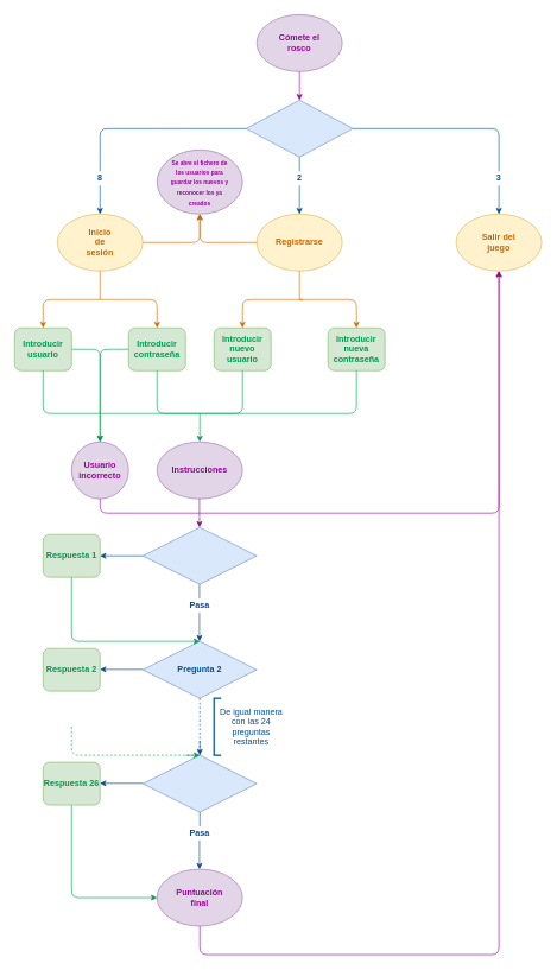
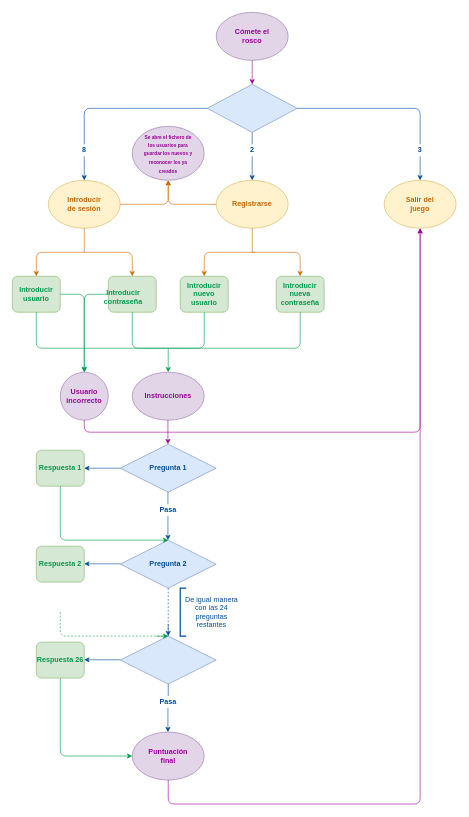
  <mxCell id="0" />
  <mxCell id="1" parent="0" />
  <mxCell id="2" value="" style="ellipse;whiteSpace=wrap;html=1;fillColor=#e1d5e7;strokeColor=#9673a6;" parent="1" vertex="1"><mxGeometry x="360" y="20" width="120" height="80" as="geometry" /></mxCell>
  <mxCell id="3" value="Cómete el rosco" style="text;html=1;strokeColor=none;fillColor=none;align=center;verticalAlign=middle;whiteSpace=wrap;rounded=0;fontStyle=1;fontColor=#990099;labelBorderColor=none;labelBackgroundColor=none;" vertex="1" parent="1"><mxGeometry x="380" y="30" width="80" height="60" as="geometry" /></mxCell>
  <mxCell id="4" value="" style="endArrow=classic;html=1;fontColor=#FFFFFF;exitX=0.5;exitY=1;exitDx=0;exitDy=0;strokeColor=#990099;rounded=1;" edge="1" parent="1" source="2"><mxGeometry width="50" height="50" relative="1" as="geometry"><mxPoint x="410" y="150" as="sourcePoint" /><mxPoint x="420" y="140" as="targetPoint" /><Array as="points" /></mxGeometry></mxCell>
  <mxCell id="5" value="" style="rhombus;whiteSpace=wrap;html=1;labelBackgroundColor=none;fillColor=#dae8fc;strokeColor=#6c8ebf;" vertex="1" parent="1"><mxGeometry x="345" y="140" width="150" height="80" as="geometry" /></mxCell>
  <mxCell id="6" value="" style="ellipse;whiteSpace=wrap;html=1;labelBackgroundColor=none;fillColor=#fff2cc;strokeColor=#d6b656;" vertex="1" parent="1"><mxGeometry x="80" y="300" width="120" height="80" as="geometry" /></mxCell>
  <mxCell id="7" value="&lt;font color=&quot;#004C99&quot;&gt;&lt;b&gt;8&lt;/b&gt;&lt;/font&gt;" style="text;html=1;strokeColor=none;fillColor=none;align=center;verticalAlign=middle;whiteSpace=wrap;rounded=0;labelBackgroundColor=none;fontColor=#990099;" vertex="1" parent="1"><mxGeometry x="120" y="240" width="40" height="20" as="geometry" /></mxCell>
  <mxCell id="8" value="" style="endArrow=none;html=1;strokeColor=#004C99;fontColor=#990099;entryX=0;entryY=0.5;entryDx=0;entryDy=0;exitX=0.5;exitY=0;exitDx=0;exitDy=0;" edge="1" parent="1" source="7" target="5"><mxGeometry width="50" height="50" relative="1" as="geometry"><mxPoint x="140" y="220" as="sourcePoint" /><mxPoint x="260" y="260" as="targetPoint" /><Array as="points"><mxPoint x="140" y="180" /><mxPoint x="240" y="180" /></Array></mxGeometry></mxCell>
  <mxCell id="9" value="" style="endArrow=classic;html=1;strokeColor=#004C99;fontColor=#990099;entryX=0.5;entryY=0;entryDx=0;entryDy=0;" edge="1" parent="1" target="6"><mxGeometry width="50" height="50" relative="1" as="geometry"><mxPoint x="140" y="260" as="sourcePoint" /><mxPoint x="260" y="260" as="targetPoint" /></mxGeometry></mxCell>
  <mxCell id="10" value="" style="endArrow=none;html=1;strokeColor=#004C99;fontColor=#CC6600;entryX=1;entryY=0.5;entryDx=0;entryDy=0;" edge="1" parent="1" target="5"><mxGeometry width="50" height="50" relative="1" as="geometry"><mxPoint x="700" y="240" as="sourcePoint" /><mxPoint x="490" y="260" as="targetPoint" /><Array as="points"><mxPoint x="700" y="180" /></Array></mxGeometry></mxCell>
  <mxCell id="11" value="" style="endArrow=none;html=1;strokeColor=#CC6600;fontColor=#CC6600;entryX=0.5;entryY=1;entryDx=0;entryDy=0;" edge="1" parent="1" target="12"><mxGeometry width="50" height="50" relative="1" as="geometry"><mxPoint x="140" y="420" as="sourcePoint" /><mxPoint x="300" y="340" as="targetPoint" /></mxGeometry></mxCell>
- <mxCell id="12" value="Inicio de sesión" style="text;html=1;strokeColor=none;fillColor=none;align=center;verticalAlign=middle;whiteSpace=wrap;rounded=0;labelBackgroundColor=none;fontColor=#CC6600;fontStyle=1" vertex="1" parent="1"><mxGeometry x="120" y="300" width="40" height="80" as="geometry" /></mxCell>
+ <mxCell id="12" value="Introducir de sesión" style="text;html=1;strokeColor=none;fillColor=none;align=center;verticalAlign=middle;whiteSpace=wrap;rounded=0;labelBackgroundColor=none;fontColor=#CC6600;fontStyle=1" vertex="1" parent="1"><mxGeometry x="120" y="300" width="40" height="80" as="geometry" /></mxCell>
  <mxCell id="13" value="" style="endArrow=classic;html=1;strokeColor=#CC6600;fontColor=#CC6600;" edge="1" parent="1"><mxGeometry width="50" height="50" relative="1" as="geometry"><mxPoint x="140" y="420" as="sourcePoint" /><mxPoint x="60" y="460" as="targetPoint" /><Array as="points"><mxPoint x="60" y="420" /></Array></mxGeometry></mxCell>
  <mxCell id="14" value="" style="endArrow=classic;html=1;strokeColor=#CC6600;fontColor=#CC6600;" edge="1" parent="1"><mxGeometry width="50" height="50" relative="1" as="geometry"><mxPoint x="140" y="420" as="sourcePoint" /><mxPoint x="220" y="460" as="targetPoint" /><Array as="points"><mxPoint x="220" y="420" /></Array></mxGeometry></mxCell>
  <mxCell id="15" value="" style="rounded=1;whiteSpace=wrap;html=1;labelBackgroundColor=none;fillColor=#d5e8d4;strokeColor=#82b366;" vertex="1" parent="1"><mxGeometry y="460" width="80" height="60" as="geometry" x="20" /></mxCell>
  <mxCell id="16" value="" style="rounded=1;whiteSpace=wrap;html=1;labelBackgroundColor=none;fillColor=#d5e8d4;strokeColor=#82b366;" vertex="1" parent="1"><mxGeometry x="180" y="460" width="80" height="60" as="geometry" /></mxCell>
  <mxCell id="17" value="Introducir usuario" style="text;html=1;strokeColor=none;fillColor=none;align=center;verticalAlign=middle;whiteSpace=wrap;rounded=0;labelBackgroundColor=none;fontColor=#00994D;fontStyle=1" vertex="1" parent="1"><mxGeometry y="480" width="80" height="20" as="geometry" x="20" /></mxCell>
- <mxCell id="18" value="Introducir contraseña" style="text;html=1;strokeColor=none;fillColor=none;align=center;verticalAlign=middle;whiteSpace=wrap;rounded=0;labelBackgroundColor=none;fontColor=#00994D;fontStyle=1" vertex="1" parent="1"><mxGeometry x="200" y="480" width="40" height="20" as="geometry" /></mxCell>
+ <mxCell id="18" value="Introducir contraseña" style="text;html=1;strokeColor=none;fillColor=none;align=center;verticalAlign=middle;whiteSpace=wrap;rounded=0;labelBackgroundColor=none;fontColor=#00994D;fontStyle=1" vertex="1" parent="1"><mxGeometry x="185" y="485" width="40" height="20" as="geometry" /></mxCell>
  <mxCell id="19" value="" style="endArrow=classic;html=1;strokeColor=#004C99;fontColor=#004C99;" edge="1" parent="1"><mxGeometry width="50" height="50" relative="1" as="geometry"><mxPoint x="420" y="260" as="sourcePoint" /><mxPoint x="420" y="300" as="targetPoint" /></mxGeometry></mxCell>
  <mxCell id="20" value="" style="ellipse;whiteSpace=wrap;html=1;labelBackgroundColor=none;fillColor=#fff2cc;strokeColor=#d6b656;" vertex="1" parent="1"><mxGeometry x="360" y="300" width="120" height="80" as="geometry" /></mxCell>
  <mxCell id="21" value="&lt;font color=&quot;#CC6600&quot;&gt;&lt;b&gt;Registrarse&lt;/b&gt;&lt;/font&gt;" style="text;html=1;strokeColor=none;fillColor=none;align=center;verticalAlign=middle;whiteSpace=wrap;rounded=0;labelBackgroundColor=none;fontColor=#004C99;" vertex="1" parent="1"><mxGeometry x="400" y="330" width="40" height="20" as="geometry" /></mxCell>
  <mxCell id="22" value="" style="endArrow=none;html=1;strokeColor=#CC6600;fontColor=#004C99;entryX=0.5;entryY=1;entryDx=0;entryDy=0;" edge="1" parent="1" target="20"><mxGeometry width="50" height="50" relative="1" as="geometry"><mxPoint x="420" y="420" as="sourcePoint" /><mxPoint x="300" y="350" as="targetPoint" /></mxGeometry></mxCell>
  <mxCell id="23" value="" style="endArrow=classic;html=1;strokeColor=#CC6600;fontColor=#CC6600;" edge="1" parent="1"><mxGeometry width="50" height="50" relative="1" as="geometry"><mxPoint x="420" y="420" as="sourcePoint" /><mxPoint x="500" y="460" as="targetPoint" /><Array as="points"><mxPoint x="500" y="420" /></Array></mxGeometry></mxCell>
  <mxCell id="24" value="" style="endArrow=classic;html=1;strokeColor=#CC6600;fontColor=#CC6600;entryX=0.5;entryY=0;entryDx=0;entryDy=0;" edge="1" parent="1" target="25"><mxGeometry width="50" height="50" relative="1" as="geometry"><mxPoint x="425" y="420" as="sourcePoint" /><mxPoint x="345" y="460" as="targetPoint" /><Array as="points"><mxPoint x="340" y="420" /></Array></mxGeometry></mxCell>
  <mxCell id="25" value="" style="rounded=1;whiteSpace=wrap;html=1;labelBackgroundColor=none;fillColor=#d5e8d4;strokeColor=#82b366;" vertex="1" parent="1"><mxGeometry x="300" y="460" width="80" height="60" as="geometry" /></mxCell>
  <mxCell id="26" value="" style="rounded=1;whiteSpace=wrap;html=1;labelBackgroundColor=none;fillColor=#d5e8d4;strokeColor=#82b366;" vertex="1" parent="1"><mxGeometry x="460" y="460" width="80" height="60" as="geometry" /></mxCell>
  <mxCell id="27" value="Introducir nuevo usuario" style="text;html=1;strokeColor=none;fillColor=none;align=center;verticalAlign=middle;whiteSpace=wrap;rounded=0;labelBackgroundColor=none;fontColor=#00994D;fontStyle=1" vertex="1" parent="1"><mxGeometry x="300" y="480" width="80" height="20" as="geometry" /></mxCell>
  <mxCell id="28" value="&lt;div align=&quot;center&quot;&gt;Introducir nueva contraseña&lt;/div&gt;" style="text;html=1;strokeColor=none;fillColor=none;align=center;verticalAlign=middle;whiteSpace=wrap;rounded=0;labelBackgroundColor=none;fontColor=#00994D;fontStyle=1" vertex="1" parent="1"><mxGeometry x="480" y="480" width="40" height="20" as="geometry" /></mxCell>
  <mxCell id="29" value="" style="endArrow=none;html=1;strokeColor=#00994D;fontColor=#004C99;exitX=0.5;exitY=1;exitDx=0;exitDy=0;" edge="1" parent="1" source="15"><mxGeometry width="50" height="50" relative="1" as="geometry"><mxPoint x="250" y="520" as="sourcePoint" /><mxPoint x="280" y="580" as="targetPoint" /><Array as="points"><mxPoint x="60" y="580" /></Array></mxGeometry></mxCell>
  <mxCell id="30" value="" style="endArrow=none;html=1;strokeColor=#00994D;fontColor=#004C99;exitX=0.5;exitY=1;exitDx=0;exitDy=0;" edge="1" parent="1" source="16"><mxGeometry width="50" height="50" relative="1" as="geometry"><mxPoint x="250" y="520" as="sourcePoint" /><mxPoint x="280" y="580" as="targetPoint" /><Array as="points"><mxPoint x="220" y="580" /></Array></mxGeometry></mxCell>
  <mxCell id="31" value="" style="endArrow=none;html=1;strokeColor=#00994D;fontColor=#004C99;exitX=0.5;exitY=1;exitDx=0;exitDy=0;" edge="1" parent="1" source="25"><mxGeometry width="50" height="50" relative="1" as="geometry"><mxPoint x="250" y="520" as="sourcePoint" /><mxPoint x="280" y="580" as="targetPoint" /><Array as="points"><mxPoint x="340" y="580" /></Array></mxGeometry></mxCell>
  <mxCell id="32" value="" style="endArrow=none;html=1;strokeColor=#00994D;fontColor=#004C99;entryX=0.5;entryY=1;entryDx=0;entryDy=0;" edge="1" parent="1" target="26"><mxGeometry width="50" height="50" relative="1" as="geometry"><mxPoint x="280" y="580" as="sourcePoint" /><mxPoint x="300" y="470" as="targetPoint" /><Array as="points"><mxPoint x="500" y="580" /></Array></mxGeometry></mxCell>
  <mxCell id="33" value="" style="endArrow=classic;html=1;strokeColor=#00994D;fontColor=#004C99;" edge="1" parent="1"><mxGeometry width="50" height="50" relative="1" as="geometry"><mxPoint x="280" y="580" as="sourcePoint" /><mxPoint x="280" y="620" as="targetPoint" /></mxGeometry></mxCell>
  <mxCell id="34" value="" style="endArrow=none;html=1;strokeColor=#004C99;fontColor=#004C99;exitX=0.5;exitY=1;exitDx=0;exitDy=0;" edge="1" parent="1" source="5"><mxGeometry width="50" height="50" relative="1" as="geometry"><mxPoint x="250" y="260" as="sourcePoint" /><mxPoint x="420" y="240" as="targetPoint" /></mxGeometry></mxCell>
  <mxCell id="35" value="&lt;b&gt;&lt;font color=&quot;#004C99&quot;&gt;2&lt;/font&gt;&lt;/b&gt;" style="text;html=1;strokeColor=none;fillColor=none;align=center;verticalAlign=middle;whiteSpace=wrap;rounded=0;labelBackgroundColor=none;fontColor=#990099;" vertex="1" parent="1"><mxGeometry x="400" y="240" width="40" height="20" as="geometry" /></mxCell>
  <mxCell id="36" value="&lt;font color=&quot;#004C99&quot;&gt;&lt;b&gt;3&lt;/b&gt;&lt;/font&gt;" style="text;html=1;strokeColor=none;fillColor=none;align=center;verticalAlign=middle;whiteSpace=wrap;rounded=0;labelBackgroundColor=none;fontColor=#990099;" vertex="1" parent="1"><mxGeometry x="680" y="240" width="40" height="20" as="geometry" /></mxCell>
  <mxCell id="37" value="" style="endArrow=classic;html=1;strokeColor=#004C99;fontColor=#990099;exitX=0.5;exitY=1;exitDx=0;exitDy=0;" edge="1" parent="1" source="36"><mxGeometry width="50" height="50" relative="1" as="geometry"><mxPoint x="150" y="270" as="sourcePoint" /><mxPoint x="700" y="300" as="targetPoint" /><Array as="points" /></mxGeometry></mxCell>
  <mxCell id="38" value="" style="ellipse;whiteSpace=wrap;html=1;labelBackgroundColor=none;fillColor=#fff2cc;strokeColor=#d6b656;" vertex="1" parent="1"><mxGeometry x="640" y="300" width="120" height="80" as="geometry" /></mxCell>
  <mxCell id="39" value="&lt;font color=&quot;#CC6600&quot;&gt;&lt;b&gt;Salir del juego&lt;/b&gt;&lt;/font&gt;" style="text;html=1;strokeColor=none;fillColor=none;align=center;verticalAlign=middle;whiteSpace=wrap;rounded=0;labelBackgroundColor=none;fontColor=#004C99;" vertex="1" parent="1"><mxGeometry x="670" y="330" width="60" height="20" as="geometry" /></mxCell>
  <mxCell id="40" value="" style="rhombus;whiteSpace=wrap;html=1;labelBackgroundColor=none;fillColor=#dae8fc;strokeColor=#6c8ebf;" vertex="1" parent="1"><mxGeometry x="200" y="740" width="160" height="80" as="geometry" /></mxCell>
+ <mxCell id="41" value="Pregunta 1" style="text;html=1;strokeColor=none;fillColor=none;align=center;verticalAlign=middle;whiteSpace=wrap;rounded=0;labelBackgroundColor=none;fontColor=#004C99;fontStyle=1" vertex="1" parent="1"><mxGeometry x="240" y="770" width="80" height="20" as="geometry" /></mxCell>
  <mxCell id="42" value="" style="ellipse;whiteSpace=wrap;html=1;fillColor=#e1d5e7;strokeColor=#9673a6;" vertex="1" parent="1"><mxGeometry x="220" y="620" width="120" height="80" as="geometry" /></mxCell>
  <mxCell id="43" value="Instrucciones" style="text;html=1;strokeColor=none;fillColor=none;align=center;verticalAlign=middle;whiteSpace=wrap;rounded=0;fontStyle=1;fontColor=#990099;labelBorderColor=none;labelBackgroundColor=none;" vertex="1" parent="1"><mxGeometry x="240" y="630" width="80" height="60" as="geometry" /></mxCell>
  <mxCell id="44" value="" style="endArrow=classic;html=1;fontColor=#FFFFFF;exitX=0.5;exitY=1;exitDx=0;exitDy=0;strokeColor=#990099;rounded=1;" edge="1" parent="1"><mxGeometry width="50" height="50" relative="1" as="geometry"><mxPoint x="279.5" y="700" as="sourcePoint" /><mxPoint x="279.5" y="740" as="targetPoint" /><Array as="points" /></mxGeometry></mxCell>
  <mxCell id="45" value="" style="endArrow=classic;html=1;strokeColor=#004C99;fontColor=#004C99;exitX=0;exitY=0.5;exitDx=0;exitDy=0;" edge="1" parent="1" source="40"><mxGeometry width="50" height="50" relative="1" as="geometry"><mxPoint x="310" y="810" as="sourcePoint" /><mxPoint x="140" y="780" as="targetPoint" /></mxGeometry></mxCell>
  <mxCell id="46" value="" style="rounded=1;whiteSpace=wrap;html=1;labelBackgroundColor=none;fillColor=#d5e8d4;strokeColor=#82b366;" vertex="1" parent="1"><mxGeometry x="60" y="750" width="80" height="60" as="geometry" /></mxCell>
  <mxCell id="47" value="" style="endArrow=none;html=1;strokeColor=#004C99;fontColor=#004C99;exitX=0.5;exitY=1;exitDx=0;exitDy=0;" edge="1" parent="1"><mxGeometry width="50" height="50" relative="1" as="geometry"><mxPoint x="279.5" y="820" as="sourcePoint" /><mxPoint x="279.5" y="840" as="targetPoint" /></mxGeometry></mxCell>
  <mxCell id="48" value="&lt;b&gt;&lt;font color=&quot;#004C99&quot;&gt;Pasa&lt;/font&gt;&lt;/b&gt;" style="text;html=1;strokeColor=none;fillColor=none;align=center;verticalAlign=middle;whiteSpace=wrap;rounded=0;labelBackgroundColor=none;fontColor=#990099;" vertex="1" parent="1"><mxGeometry x="260" y="840" width="40" height="20" as="geometry" /></mxCell>
  <mxCell id="49" value="" style="endArrow=classic;html=1;strokeColor=#004C99;fontColor=#004C99;" edge="1" parent="1"><mxGeometry width="50" height="50" relative="1" as="geometry"><mxPoint x="279.5" y="860" as="sourcePoint" /><mxPoint x="279.5" y="900" as="targetPoint" /></mxGeometry></mxCell>
  <mxCell id="50" value="Respuesta 1" style="text;html=1;strokeColor=none;fillColor=none;align=center;verticalAlign=middle;whiteSpace=wrap;rounded=0;labelBackgroundColor=none;fontColor=#00994D;fontStyle=1" vertex="1" parent="1"><mxGeometry x="60" y="770" width="80" height="20" as="geometry" /></mxCell>
  <mxCell id="51" value="" style="rhombus;whiteSpace=wrap;html=1;labelBackgroundColor=none;fillColor=#dae8fc;strokeColor=#6c8ebf;" vertex="1" parent="1"><mxGeometry x="200" y="900" width="160" height="80" as="geometry" /></mxCell>
  <mxCell id="52" value="Pregunta 2" style="text;html=1;strokeColor=none;fillColor=none;align=center;verticalAlign=middle;whiteSpace=wrap;rounded=0;labelBackgroundColor=none;fontColor=#004C99;fontStyle=1" vertex="1" parent="1"><mxGeometry x="240" y="930" width="80" height="20" as="geometry" /></mxCell>
  <mxCell id="53" value="" style="endArrow=classic;html=1;strokeColor=#00994D;fontColor=#004C99;exitX=0.5;exitY=1;exitDx=0;exitDy=0;entryX=0.5;entryY=0;entryDx=0;entryDy=0;" edge="1" parent="1" source="46" target="51"><mxGeometry width="50" height="50" relative="1" as="geometry"><mxPoint x="310" y="900" as="sourcePoint" /><mxPoint x="360" y="850" as="targetPoint" /><Array as="points"><mxPoint x="100" y="900" /></Array></mxGeometry></mxCell>
  <mxCell id="54" value="" style="endArrow=none;dashed=1;html=1;strokeColor=#004C99;fontColor=#004C99;exitX=0.5;exitY=1;exitDx=0;exitDy=0;" edge="1" parent="1" source="51"><mxGeometry width="50" height="50" relative="1" as="geometry"><mxPoint x="310" y="1000" as="sourcePoint" /><mxPoint x="280" y="1060" as="targetPoint" /></mxGeometry></mxCell>
  <mxCell id="55" value="De igual manera con las 24 preguntas restantes" style="text;html=1;strokeColor=none;fillColor=none;align=center;verticalAlign=middle;whiteSpace=wrap;rounded=0;labelBackgroundColor=none;fontColor=#004C99;" vertex="1" parent="1"><mxGeometry x="305" y="1010" width="95" height="20" as="geometry" /></mxCell>
  <mxCell id="56" value="" style="endArrow=classic;html=1;strokeColor=#004C99;fontColor=#004C99;" edge="1" parent="1"><mxGeometry width="50" height="50" relative="1" as="geometry"><mxPoint x="280" y="1040" as="sourcePoint" /><mxPoint x="280" y="1060" as="targetPoint" /></mxGeometry></mxCell>
  <mxCell id="57" value="" style="rhombus;whiteSpace=wrap;html=1;labelBackgroundColor=none;fillColor=#dae8fc;strokeColor=#6c8ebf;" vertex="1" parent="1"><mxGeometry x="200" y="1060" width="160" height="80" as="geometry" /></mxCell>
  <mxCell id="58" value="" style="endArrow=none;dashed=1;html=1;strokeColor=#00994D;fontColor=#004C99;exitX=0.5;exitY=1;exitDx=0;exitDy=0;entryX=0.5;entryY=0;entryDx=0;entryDy=0;" edge="1" parent="1" target="57"><mxGeometry width="50" height="50" relative="1" as="geometry"><mxPoint x="100" y="1020" as="sourcePoint" /><mxPoint x="100" y="1100" as="targetPoint" /><Array as="points"><mxPoint x="100" y="1060" /></Array></mxGeometry></mxCell>
  <mxCell id="59" value="" style="endArrow=classic;html=1;strokeColor=#00994D;fontColor=#004C99;" edge="1" parent="1"><mxGeometry width="50" height="50" relative="1" as="geometry"><mxPoint x="260" y="1060" as="sourcePoint" /><mxPoint x="280" y="1060" as="targetPoint" /></mxGeometry></mxCell>
  <mxCell id="60" value="" style="endArrow=classic;html=1;strokeColor=#00994D;fontColor=#004C99;exitX=0.5;exitY=1;exitDx=0;exitDy=0;entryX=0;entryY=0.5;entryDx=0;entryDy=0;" edge="1" parent="1" source="65" target="67"><mxGeometry width="50" height="50" relative="1" as="geometry"><mxPoint x="310" y="1130" as="sourcePoint" /><mxPoint x="190" y="1220" as="targetPoint" /><Array as="points"><mxPoint x="100" y="1180" /><mxPoint x="100" y="1220" /><mxPoint x="100" y="1260" /></Array></mxGeometry></mxCell>
  <mxCell id="61" value="" style="endArrow=classic;html=1;strokeColor=#004C99;fontColor=#004C99;exitX=0;exitY=0.5;exitDx=0;exitDy=0;" edge="1" parent="1"><mxGeometry width="50" height="50" relative="1" as="geometry"><mxPoint x="200" y="939.5" as="sourcePoint" /><mxPoint x="140" y="939.5" as="targetPoint" /></mxGeometry></mxCell>
  <mxCell id="62" value="" style="rounded=1;whiteSpace=wrap;html=1;labelBackgroundColor=none;fillColor=#d5e8d4;strokeColor=#82b366;" vertex="1" parent="1"><mxGeometry x="60" y="910" width="80" height="60" as="geometry" /></mxCell>
  <mxCell id="63" value="Respuesta 2" style="text;html=1;strokeColor=none;fillColor=none;align=center;verticalAlign=middle;whiteSpace=wrap;rounded=0;labelBackgroundColor=none;fontColor=#00994D;fontStyle=1" vertex="1" parent="1"><mxGeometry x="60" y="930" width="80" height="20" as="geometry" /></mxCell>
  <mxCell id="64" value="" style="endArrow=classic;html=1;strokeColor=#004C99;fontColor=#004C99;exitX=0;exitY=0.5;exitDx=0;exitDy=0;" edge="1" parent="1"><mxGeometry width="50" height="50" relative="1" as="geometry"><mxPoint x="200" y="1099.5" as="sourcePoint" /><mxPoint x="140" y="1099.5" as="targetPoint" /></mxGeometry></mxCell>
  <mxCell id="65" value="" style="rounded=1;whiteSpace=wrap;html=1;labelBackgroundColor=none;fillColor=#d5e8d4;strokeColor=#82b366;" vertex="1" parent="1"><mxGeometry x="60" y="1070" width="80" height="60" as="geometry" /></mxCell>
  <mxCell id="66" value="Respuesta 26" style="text;html=1;strokeColor=none;fillColor=none;align=center;verticalAlign=middle;whiteSpace=wrap;rounded=0;labelBackgroundColor=none;fontColor=#00994D;fontStyle=1" vertex="1" parent="1"><mxGeometry x="60" y="1090" width="80" height="20" as="geometry" /></mxCell>
  <mxCell id="67" value="" style="ellipse;whiteSpace=wrap;html=1;fillColor=#e1d5e7;strokeColor=#9673a6;" vertex="1" parent="1"><mxGeometry x="220" y="1220" width="120" height="80" as="geometry" /></mxCell>
  <mxCell id="68" value="Puntuación final" style="text;html=1;strokeColor=none;fillColor=none;align=center;verticalAlign=middle;whiteSpace=wrap;rounded=0;fontStyle=1;fontColor=#990099;labelBorderColor=none;labelBackgroundColor=none;" vertex="1" parent="1"><mxGeometry x="240" y="1230" width="80" height="60" as="geometry" /></mxCell>
  <mxCell id="69" value="" style="endArrow=classic;html=1;fontColor=#FFFFFF;exitX=0.5;exitY=1;exitDx=0;exitDy=0;strokeColor=#990099;rounded=1;entryX=0.5;entryY=1;entryDx=0;entryDy=0;" edge="1" parent="1" source="67" target="38"><mxGeometry width="50" height="50" relative="1" as="geometry"><mxPoint x="289.5" y="710" as="sourcePoint" /><mxPoint x="280" y="1320" as="targetPoint" /><Array as="points"><mxPoint x="280" y="1300" /><mxPoint x="280" y="1340" /><mxPoint x="700" y="1340" /></Array></mxGeometry></mxCell>
  <mxCell id="70" value="" style="endArrow=none;html=1;strokeColor=#004C99;fontColor=#004C99;" edge="1" parent="1"><mxGeometry width="50" height="50" relative="1" as="geometry"><mxPoint x="280" y="1140" as="sourcePoint" /><mxPoint x="280" y="1160" as="targetPoint" /></mxGeometry></mxCell>
  <mxCell id="71" value="&lt;b&gt;&lt;font color=&quot;#004C99&quot;&gt;Pasa&lt;/font&gt;&lt;/b&gt;" style="text;html=1;strokeColor=none;fillColor=none;align=center;verticalAlign=middle;whiteSpace=wrap;rounded=0;labelBackgroundColor=none;fontColor=#990099;" vertex="1" parent="1"><mxGeometry x="260" y="1160" width="40" height="20" as="geometry" /></mxCell>
  <mxCell id="72" value="" style="endArrow=classic;html=1;strokeColor=#004C99;fontColor=#004C99;" edge="1" parent="1"><mxGeometry width="50" height="50" relative="1" as="geometry"><mxPoint x="279.5" y="1180" as="sourcePoint" /><mxPoint x="279.5" y="1220" as="targetPoint" /></mxGeometry></mxCell>
  <mxCell id="73" value="" style="endArrow=classic;html=1;strokeColor=#CC6600;fontColor=#004C99;exitX=1;exitY=0.5;exitDx=0;exitDy=0;" edge="1" parent="1" source="6"><mxGeometry width="50" height="50" relative="1" as="geometry"><mxPoint x="280" y="340" as="sourcePoint" /><mxPoint x="280" y="300" as="targetPoint" /><Array as="points"><mxPoint x="210" y="340" /><mxPoint x="280" y="340" /></Array></mxGeometry></mxCell>
  <mxCell id="74" value="" style="endArrow=classic;html=1;strokeColor=#CC6600;fontColor=#004C99;exitX=0;exitY=0.5;exitDx=0;exitDy=0;" edge="1" parent="1" source="20"><mxGeometry width="50" height="50" relative="1" as="geometry"><mxPoint x="380" y="380" as="sourcePoint" /><mxPoint x="280" y="300" as="targetPoint" /><Array as="points"><mxPoint x="280" y="340" /></Array></mxGeometry></mxCell>
  <mxCell id="75" value="" style="ellipse;whiteSpace=wrap;html=1;fillColor=#e1d5e7;strokeColor=#9673a6;" vertex="1" parent="1"><mxGeometry x="220" y="210" width="120" height="90" as="geometry" /></mxCell>
  <mxCell id="76" value="&lt;font style=&quot;font-size: 8px&quot;&gt;Se abre el fichero de los usuarios para guardar los nuevos y reconocer los ya creados&lt;/font&gt;" style="text;html=1;strokeColor=none;fillColor=none;align=center;verticalAlign=middle;whiteSpace=wrap;rounded=0;fontStyle=1;fontColor=#990099;labelBorderColor=none;labelBackgroundColor=none;" vertex="1" parent="1"><mxGeometry x="235" y="197.5" width="90" height="115" as="geometry" /></mxCell>
  <mxCell id="77" value="" style="strokeWidth=2;html=1;shape=mxgraph.flowchart.annotation_1;align=left;pointerEvents=1;labelBackgroundColor=none;fontColor=#004C99;strokeColor=#004C99;" vertex="1" parent="1"><mxGeometry x="300" y="980" width="10" height="80" as="geometry" /></mxCell>
  <mxCell id="78" value="" style="endArrow=classic;html=1;strokeColor=#00994D;fontColor=#004C99;exitX=1;exitY=0.5;exitDx=0;exitDy=0;" edge="1" parent="1" source="17"><mxGeometry width="50" height="50" relative="1" as="geometry"><mxPoint x="390" y="620" as="sourcePoint" /><mxPoint x="140" y="620" as="targetPoint" /><Array as="points"><mxPoint x="140" y="490" /></Array></mxGeometry></mxCell>
  <mxCell id="79" value="" style="endArrow=classic;html=1;strokeColor=#00994D;fontColor=#004C99;" edge="1" parent="1"><mxGeometry width="50" height="50" relative="1" as="geometry"><mxPoint x="180" y="490" as="sourcePoint" /><mxPoint x="140" y="620" as="targetPoint" /><Array as="points"><mxPoint x="140" y="490" /></Array></mxGeometry></mxCell>
  <mxCell id="80" value="" style="ellipse;whiteSpace=wrap;html=1;fillColor=#e1d5e7;strokeColor=#9673a6;" vertex="1" parent="1"><mxGeometry x="100" y="620" width="80" height="80" as="geometry" /></mxCell>
  <mxCell id="81" value="Usuario incorrecto" style="text;html=1;strokeColor=none;fillColor=none;align=center;verticalAlign=middle;whiteSpace=wrap;rounded=0;fontStyle=1;fontColor=#990099;labelBorderColor=none;labelBackgroundColor=none;" vertex="1" parent="1"><mxGeometry x="100" y="630" width="80" height="60" as="geometry" /></mxCell>
  <mxCell id="82" value="" style="endArrow=classic;html=1;fontColor=#FFFFFF;exitX=0.5;exitY=1;exitDx=0;exitDy=0;strokeColor=#990099;rounded=1;" edge="1" parent="1" source="80"><mxGeometry width="50" height="50" relative="1" as="geometry"><mxPoint x="289.5" y="710" as="sourcePoint" /><mxPoint x="700" y="380" as="targetPoint" /><Array as="points"><mxPoint x="140" y="720" /><mxPoint x="700" y="720" /></Array></mxGeometry></mxCell>
